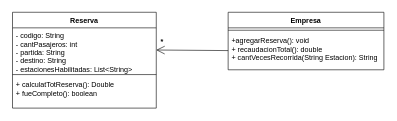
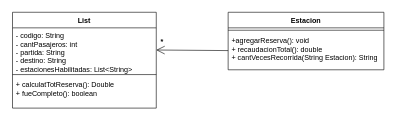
  <mxCell id="0" />
  <mxCell id="1" parent="0" />
- <mxCell id="2" value="Empresa" style="swimlane;fontStyle=1;align=center;verticalAlign=top;childLayout=stackLayout;horizontal=1;startSize=26;horizontalStack=0;resizeParent=1;resizeParentMax=0;resizeLast=0;collapsible=1;marginBottom=0;" parent="1" vertex="1"><mxGeometry x="380" y="20" width="260" height="96" as="geometry" /></mxCell>
+ <mxCell id="2" value="Estacion" style="swimlane;fontStyle=1;align=center;verticalAlign=top;childLayout=stackLayout;horizontal=1;startSize=26;horizontalStack=0;resizeParent=1;resizeParentMax=0;resizeLast=0;collapsible=1;marginBottom=0;" parent="1" vertex="1"><mxGeometry x="380" y="20" width="260" height="96" as="geometry" /></mxCell>
  <mxCell id="3" value="" style="line;strokeWidth=1;fillColor=none;align=left;verticalAlign=middle;spacingTop=-1;spacingLeft=3;spacingRight=3;rotatable=0;labelPosition=right;points=[];portConstraint=eastwest;strokeColor=inherit;" parent="2" vertex="1"><mxGeometry y="26" width="260" height="8" as="geometry" /></mxCell>
  <mxCell id="4" value="+agregarReserva(): void&#10;+ recaudacionTotal(): double&#10;+ cantVecesRecorrida(String Estacion): String" style="text;strokeColor=none;fillColor=none;align=left;verticalAlign=top;spacingLeft=4;spacingRight=4;overflow=hidden;rotatable=0;points=[[0,0.5],[1,0.5]];portConstraint=eastwest;" parent="2" vertex="1"><mxGeometry y="34" width="260" height="62" as="geometry" /></mxCell>
- <mxCell id="5" value="Reserva" style="swimlane;fontStyle=1;align=center;verticalAlign=top;childLayout=stackLayout;horizontal=1;startSize=26;horizontalStack=0;resizeParent=1;resizeParentMax=0;resizeLast=0;collapsible=1;marginBottom=0;" parent="1" vertex="1"><mxGeometry x="20" y="20" width="240" height="160" as="geometry" /></mxCell>
+ <mxCell id="5" value="List" style="swimlane;fontStyle=1;align=center;verticalAlign=top;childLayout=stackLayout;horizontal=1;startSize=26;horizontalStack=0;resizeParent=1;resizeParentMax=0;resizeLast=0;collapsible=1;marginBottom=0;" parent="1" vertex="1"><mxGeometry x="20" y="20" width="240" height="160" as="geometry" /></mxCell>
  <mxCell id="6" value="- codigo: String&#10;- cantPasajeros: int&#10;- partida: String&#10;- destino: String&#10;- estacionesHabilitadas: List&lt;String&gt;" style="text;strokeColor=none;fillColor=none;align=left;verticalAlign=top;spacingLeft=4;spacingRight=4;overflow=hidden;rotatable=0;points=[[0,0.5],[1,0.5]];portConstraint=eastwest;" parent="5" vertex="1"><mxGeometry y="26" width="240" height="74" as="geometry" /></mxCell>
  <mxCell id="7" value="" style="line;strokeWidth=1;fillColor=none;align=left;verticalAlign=middle;spacingTop=-1;spacingLeft=3;spacingRight=3;rotatable=0;labelPosition=right;points=[];portConstraint=eastwest;strokeColor=inherit;" parent="5" vertex="1"><mxGeometry y="100" width="240" height="8" as="geometry" /></mxCell>
  <mxCell id="8" value="+ calculatTotReserva(): Double&#10;+ fueCompleto(): boolean" style="text;strokeColor=none;fillColor=none;align=left;verticalAlign=top;spacingLeft=4;spacingRight=4;overflow=hidden;rotatable=0;points=[[0,0.5],[1,0.5]];portConstraint=eastwest;" parent="5" vertex="1"><mxGeometry y="108" width="240" height="52" as="geometry" /></mxCell>
  <mxCell id="9" value="" style="endArrow=open;endFill=1;endSize=12;html=1;rounded=0;entryX=1;entryY=0.5;entryDx=0;entryDy=0;" edge="1" parent="1" source="4" target="6"><mxGeometry width="160" relative="1" as="geometry"><mxPoint x="210" y="150" as="sourcePoint" /><mxPoint x="370" y="150" as="targetPoint" /></mxGeometry></mxCell>
  <mxCell id="10" value="*" style="text;align=center;fontStyle=1;verticalAlign=middle;spacingLeft=3;spacingRight=3;strokeColor=none;rotatable=0;points=[[0,0.5],[1,0.5]];portConstraint=eastwest;" vertex="1" parent="1"><mxGeometry x="230" y="55" width="80" height="26" as="geometry" /></mxCell>
